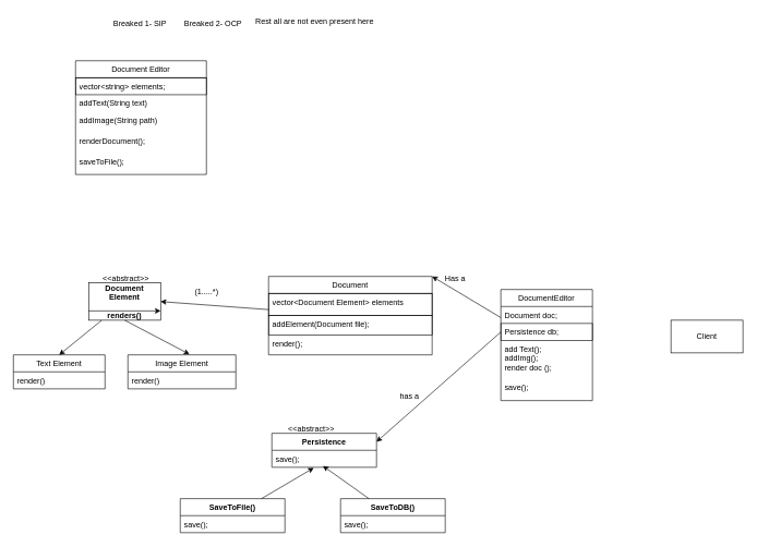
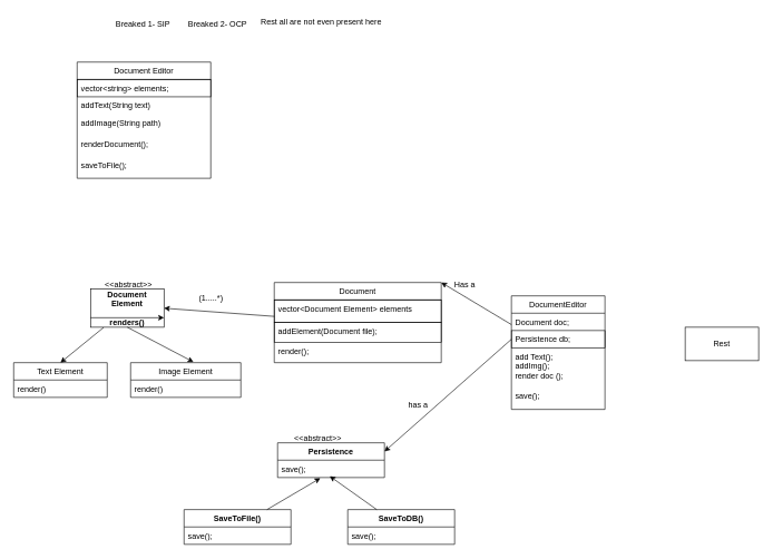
  <mxCell id="0" />
  <mxCell id="1" parent="0" />
  <mxCell id="2" value="Document Editor" style="swimlane;fontStyle=0;childLayout=stackLayout;horizontal=1;startSize=26;fillColor=none;horizontalStack=0;resizeParent=1;resizeParentMax=0;resizeLast=0;collapsible=1;marginBottom=0;whiteSpace=wrap;html=1;" parent="1" vertex="1"><mxGeometry x="115" y="92" width="200" height="174" as="geometry" /></mxCell>
  <mxCell id="3" value="vector&amp;lt;string&amp;gt; elements;" style="text;strokeColor=default;fillColor=none;align=left;verticalAlign=top;spacingLeft=4;spacingRight=4;overflow=hidden;rotatable=0;points=[[0,0.5],[1,0.5]];portConstraint=eastwest;whiteSpace=wrap;html=1;" parent="2" vertex="1"><mxGeometry y="26" width="200" height="26" as="geometry" /></mxCell>
  <mxCell id="4" value="addText(String text)" style="text;strokeColor=none;fillColor=none;align=left;verticalAlign=top;spacingLeft=4;spacingRight=4;overflow=hidden;rotatable=0;points=[[0,0.5],[1,0.5]];portConstraint=eastwest;whiteSpace=wrap;html=1;" parent="2" vertex="1"><mxGeometry y="52" width="200" height="26" as="geometry" /></mxCell>
  <mxCell id="5" value="addImage(String path)" style="text;strokeColor=none;fillColor=none;align=left;verticalAlign=top;spacingLeft=4;spacingRight=4;overflow=hidden;rotatable=0;points=[[0,0.5],[1,0.5]];portConstraint=eastwest;whiteSpace=wrap;html=1;" parent="2" vertex="1"><mxGeometry y="78" width="200" height="32" as="geometry" /></mxCell>
  <mxCell id="6" value="renderDocument();" style="text;strokeColor=none;fillColor=none;align=left;verticalAlign=top;spacingLeft=4;spacingRight=4;overflow=hidden;rotatable=0;points=[[0,0.5],[1,0.5]];portConstraint=eastwest;whiteSpace=wrap;html=1;" parent="2" vertex="1"><mxGeometry y="110" width="200" height="32" as="geometry" /></mxCell>
  <mxCell id="7" value="saveToFile();" style="text;strokeColor=none;fillColor=none;align=left;verticalAlign=top;spacingLeft=4;spacingRight=4;overflow=hidden;rotatable=0;points=[[0,0.5],[1,0.5]];portConstraint=eastwest;whiteSpace=wrap;html=1;" parent="2" vertex="1"><mxGeometry y="142" width="200" height="32" as="geometry" /></mxCell>
  <mxCell id="8" value="Breaked 1- SIP&amp;nbsp;" style="text;html=1;align=center;verticalAlign=middle;resizable=0;points=[];autosize=1;strokeColor=none;fillColor=none;" parent="1" vertex="1"><mxGeometry x="160" y="20" width="110" height="30" as="geometry" /></mxCell>
  <mxCell id="9" value="Breaked 2- OCP" style="text;html=1;align=center;verticalAlign=middle;resizable=0;points=[];autosize=1;strokeColor=none;fillColor=none;" parent="1" vertex="1"><mxGeometry x="270" y="20" width="110" height="30" as="geometry" /></mxCell>
  <mxCell id="10" value="Rest all are not even present here&lt;div&gt;&lt;br&gt;&lt;/div&gt;" style="text;html=1;align=center;verticalAlign=middle;resizable=0;points=[];autosize=1;strokeColor=none;fillColor=none;" parent="1" vertex="1"><mxGeometry x="380" y="20" width="200" height="40" as="geometry" /></mxCell>
  <mxCell id="11" value="Text Element" style="swimlane;fontStyle=0;childLayout=stackLayout;horizontal=1;startSize=26;fillColor=none;horizontalStack=0;resizeParent=1;resizeParentMax=0;resizeLast=0;collapsible=1;marginBottom=0;whiteSpace=wrap;html=1;" vertex="1" parent="1"><mxGeometry x="20" y="542" width="140" height="52" as="geometry" /></mxCell>
  <mxCell id="12" value="render()" style="text;strokeColor=none;fillColor=none;align=left;verticalAlign=top;spacingLeft=4;spacingRight=4;overflow=hidden;rotatable=0;points=[[0,0.5],[1,0.5]];portConstraint=eastwest;whiteSpace=wrap;html=1;" vertex="1" parent="11"><mxGeometry y="26" width="140" height="26" as="geometry" /></mxCell>
  <mxCell id="13" style="edgeStyle=none;html=1;entryX=0.5;entryY=0;entryDx=0;entryDy=0;" edge="1" parent="1" source="14" target="11"><mxGeometry relative="1" as="geometry" /></mxCell>
  <mxCell id="14" value="&lt;b&gt;Document Element&lt;br&gt;&lt;br&gt;&lt;/b&gt;&lt;div&gt;&lt;b&gt;renders()&lt;/b&gt;&lt;/div&gt;" style="html=1;whiteSpace=wrap;" vertex="1" parent="1"><mxGeometry x="135" y="432" width="110" height="57" as="geometry" /></mxCell>
  <mxCell id="15" value="Image Element" style="swimlane;fontStyle=0;childLayout=stackLayout;horizontal=1;startSize=26;fillColor=none;horizontalStack=0;resizeParent=1;resizeParentMax=0;resizeLast=0;collapsible=1;marginBottom=0;whiteSpace=wrap;html=1;" vertex="1" parent="1"><mxGeometry x="195" y="542" width="165" height="52" as="geometry" /></mxCell>
  <mxCell id="16" value="render()" style="text;strokeColor=none;fillColor=none;align=left;verticalAlign=top;spacingLeft=4;spacingRight=4;overflow=hidden;rotatable=0;points=[[0,0.5],[1,0.5]];portConstraint=eastwest;whiteSpace=wrap;html=1;" vertex="1" parent="15"><mxGeometry y="26" width="165" height="26" as="geometry" /></mxCell>
  <mxCell id="17" style="edgeStyle=none;html=1;exitX=0.5;exitY=1;exitDx=0;exitDy=0;entryX=0.57;entryY=-0.019;entryDx=0;entryDy=0;entryPerimeter=0;" edge="1" parent="1" source="14" target="15"><mxGeometry relative="1" as="geometry" /></mxCell>
  <mxCell id="18" value="&lt;span style=&quot;white-space: pre;&quot;&gt;&#09;&lt;/span&gt;&lt;span style=&quot;white-space: pre;&quot;&gt;&#09;&lt;/span&gt;&amp;lt;&amp;lt;abstract&amp;gt;&amp;gt;" style="text;html=1;align=center;verticalAlign=middle;resizable=0;points=[];autosize=1;strokeColor=none;fillColor=none;" vertex="1" parent="1"><mxGeometry x="90" y="410" width="150" height="30" as="geometry" /></mxCell>
  <mxCell id="19" style="edgeStyle=none;html=1;exitX=0;exitY=0.75;exitDx=0;exitDy=0;entryX=1;entryY=0.75;entryDx=0;entryDy=0;" edge="1" parent="1" source="14" target="14"><mxGeometry relative="1" as="geometry" /></mxCell>
  <mxCell id="20" style="edgeStyle=none;html=1;entryX=1;entryY=0.5;entryDx=0;entryDy=0;" edge="1" parent="1" source="21" target="14"><mxGeometry relative="1" as="geometry" /></mxCell>
  <mxCell id="21" value="Document" style="swimlane;fontStyle=0;childLayout=stackLayout;horizontal=1;startSize=26;fillColor=none;horizontalStack=0;resizeParent=1;resizeParentMax=0;resizeLast=0;collapsible=1;marginBottom=0;whiteSpace=wrap;html=1;" vertex="1" parent="1"><mxGeometry x="410" y="422" width="250" height="120" as="geometry" /></mxCell>
  <mxCell id="22" value="vector&amp;lt;Document Element&amp;gt; elements&amp;nbsp;" style="text;strokeColor=default;fillColor=none;align=left;verticalAlign=top;spacingLeft=4;spacingRight=4;overflow=hidden;rotatable=0;points=[[0,0.5],[1,0.5]];portConstraint=eastwest;whiteSpace=wrap;html=1;" vertex="1" parent="21"><mxGeometry y="26" width="250" height="34" as="geometry" /></mxCell>
  <mxCell id="23" value="addElement(Document file);" style="text;strokeColor=default;fillColor=none;align=left;verticalAlign=top;spacingLeft=4;spacingRight=4;overflow=hidden;rotatable=0;points=[[0,0.5],[1,0.5]];portConstraint=eastwest;whiteSpace=wrap;html=1;" vertex="1" parent="21"><mxGeometry y="60" width="250" height="30" as="geometry" /></mxCell>
  <mxCell id="24" value="render();" style="text;strokeColor=none;fillColor=none;align=left;verticalAlign=top;spacingLeft=4;spacingRight=4;overflow=hidden;rotatable=0;points=[[0,0.5],[1,0.5]];portConstraint=eastwest;whiteSpace=wrap;html=1;" vertex="1" parent="21"><mxGeometry y="90" width="250" height="30" as="geometry" /></mxCell>
  <mxCell id="25" value="(1.....*)" style="text;html=1;align=center;verticalAlign=middle;resizable=0;points=[];autosize=1;strokeColor=none;fillColor=none;" vertex="1" parent="1"><mxGeometry x="285" y="430" width="60" height="30" as="geometry" /></mxCell>
  <mxCell id="26" value="Persistence" style="swimlane;fontStyle=1;align=center;verticalAlign=top;childLayout=stackLayout;horizontal=1;startSize=26;horizontalStack=0;resizeParent=1;resizeParentMax=0;resizeLast=0;collapsible=1;marginBottom=0;whiteSpace=wrap;html=1;" vertex="1" parent="1"><mxGeometry x="415" y="662" width="160" height="52" as="geometry" /></mxCell>
  <mxCell id="27" value="save();" style="text;strokeColor=none;fillColor=none;align=left;verticalAlign=top;spacingLeft=4;spacingRight=4;overflow=hidden;rotatable=0;points=[[0,0.5],[1,0.5]];portConstraint=eastwest;whiteSpace=wrap;html=1;" vertex="1" parent="26"><mxGeometry y="26" width="160" height="26" as="geometry" /></mxCell>
  <mxCell id="28" value="&amp;lt;&amp;lt;abstract&amp;gt;&amp;gt;" style="text;html=1;align=center;verticalAlign=middle;resizable=0;points=[];autosize=1;strokeColor=none;fillColor=none;" vertex="1" parent="1"><mxGeometry x="430" y="640" width="90" height="30" as="geometry" /></mxCell>
  <mxCell id="29" value="SaveToFile()" style="swimlane;fontStyle=1;align=center;verticalAlign=top;childLayout=stackLayout;horizontal=1;startSize=26;horizontalStack=0;resizeParent=1;resizeParentMax=0;resizeLast=0;collapsible=1;marginBottom=0;whiteSpace=wrap;html=1;" vertex="1" parent="1"><mxGeometry x="275" y="762" width="160" height="52" as="geometry" /></mxCell>
  <mxCell id="30" value="save();" style="text;strokeColor=none;fillColor=none;align=left;verticalAlign=top;spacingLeft=4;spacingRight=4;overflow=hidden;rotatable=0;points=[[0,0.5],[1,0.5]];portConstraint=eastwest;whiteSpace=wrap;html=1;" vertex="1" parent="29"><mxGeometry y="26" width="160" height="26" as="geometry" /></mxCell>
  <mxCell id="31" value="SaveToDB()" style="swimlane;fontStyle=1;align=center;verticalAlign=top;childLayout=stackLayout;horizontal=1;startSize=26;horizontalStack=0;resizeParent=1;resizeParentMax=0;resizeLast=0;collapsible=1;marginBottom=0;whiteSpace=wrap;html=1;" vertex="1" parent="1"><mxGeometry x="520" y="762" width="160" height="52" as="geometry" /></mxCell>
  <mxCell id="32" value="save();" style="text;strokeColor=none;fillColor=none;align=left;verticalAlign=top;spacingLeft=4;spacingRight=4;overflow=hidden;rotatable=0;points=[[0,0.5],[1,0.5]];portConstraint=eastwest;whiteSpace=wrap;html=1;" vertex="1" parent="31"><mxGeometry y="26" width="160" height="26" as="geometry" /></mxCell>
  <mxCell id="33" style="edgeStyle=none;html=1;entryX=0.4;entryY=1.038;entryDx=0;entryDy=0;entryPerimeter=0;" edge="1" parent="1" source="29" target="27"><mxGeometry relative="1" as="geometry" /></mxCell>
  <mxCell id="34" style="edgeStyle=none;html=1;entryX=0.488;entryY=0.923;entryDx=0;entryDy=0;entryPerimeter=0;" edge="1" parent="1" source="31" target="27"><mxGeometry relative="1" as="geometry" /></mxCell>
  <mxCell id="35" style="edgeStyle=none;html=1;entryX=1;entryY=0;entryDx=0;entryDy=0;" edge="1" parent="1" source="36" target="21"><mxGeometry relative="1" as="geometry" /></mxCell>
  <mxCell id="36" value="DocumentEditor" style="swimlane;fontStyle=0;childLayout=stackLayout;horizontal=1;startSize=26;fillColor=none;horizontalStack=0;resizeParent=1;resizeParentMax=0;resizeLast=0;collapsible=1;marginBottom=0;whiteSpace=wrap;html=1;" vertex="1" parent="1"><mxGeometry x="765" y="442" width="140" height="170" as="geometry" /></mxCell>
  <mxCell id="37" value="Document doc;" style="text;strokeColor=none;fillColor=none;align=left;verticalAlign=top;spacingLeft=4;spacingRight=4;overflow=hidden;rotatable=0;points=[[0,0.5],[1,0.5]];portConstraint=eastwest;whiteSpace=wrap;html=1;" vertex="1" parent="36"><mxGeometry y="26" width="140" height="26" as="geometry" /></mxCell>
  <mxCell id="38" value="Persistence db;" style="text;strokeColor=default;fillColor=none;align=left;verticalAlign=top;spacingLeft=4;spacingRight=4;overflow=hidden;rotatable=0;points=[[0,0.5],[1,0.5]];portConstraint=eastwest;whiteSpace=wrap;html=1;" vertex="1" parent="36"><mxGeometry y="52" width="140" height="26" as="geometry" /></mxCell>
  <mxCell id="39" value="add Text();&lt;div&gt;addImg();&lt;/div&gt;&lt;div&gt;render doc ();&lt;/div&gt;&lt;div&gt;&lt;br&gt;&lt;/div&gt;&lt;div&gt;save();&lt;/div&gt;" style="text;strokeColor=none;fillColor=none;align=left;verticalAlign=top;spacingLeft=4;spacingRight=4;overflow=hidden;rotatable=0;points=[[0,0.5],[1,0.5]];portConstraint=eastwest;whiteSpace=wrap;html=1;" vertex="1" parent="36"><mxGeometry y="78" width="140" height="92" as="geometry" /></mxCell>
  <mxCell id="40" value="Has a" style="text;html=1;align=center;verticalAlign=middle;resizable=0;points=[];autosize=1;strokeColor=none;fillColor=none;" vertex="1" parent="1"><mxGeometry x="670" y="410" width="50" height="30" as="geometry" /></mxCell>
  <mxCell id="41" style="edgeStyle=none;html=1;entryX=1;entryY=0.25;entryDx=0;entryDy=0;exitX=0;exitY=0.5;exitDx=0;exitDy=0;" edge="1" parent="1" source="38" target="26"><mxGeometry relative="1" as="geometry" /></mxCell>
  <mxCell id="42" value="has a" style="text;html=1;align=center;verticalAlign=middle;resizable=0;points=[];autosize=1;strokeColor=none;fillColor=none;" vertex="1" parent="1"><mxGeometry x="600" y="590" width="50" height="30" as="geometry" /></mxCell>
- <mxCell id="43" value="Client" style="html=1;whiteSpace=wrap;" vertex="1" parent="1"><mxGeometry x="1025" y="489" width="110" height="50" as="geometry" /></mxCell>
+ <mxCell id="43" value="Rest" style="html=1;whiteSpace=wrap;" vertex="1" parent="1"><mxGeometry x="1025" y="489" width="110" height="50" as="geometry" /></mxCell>
